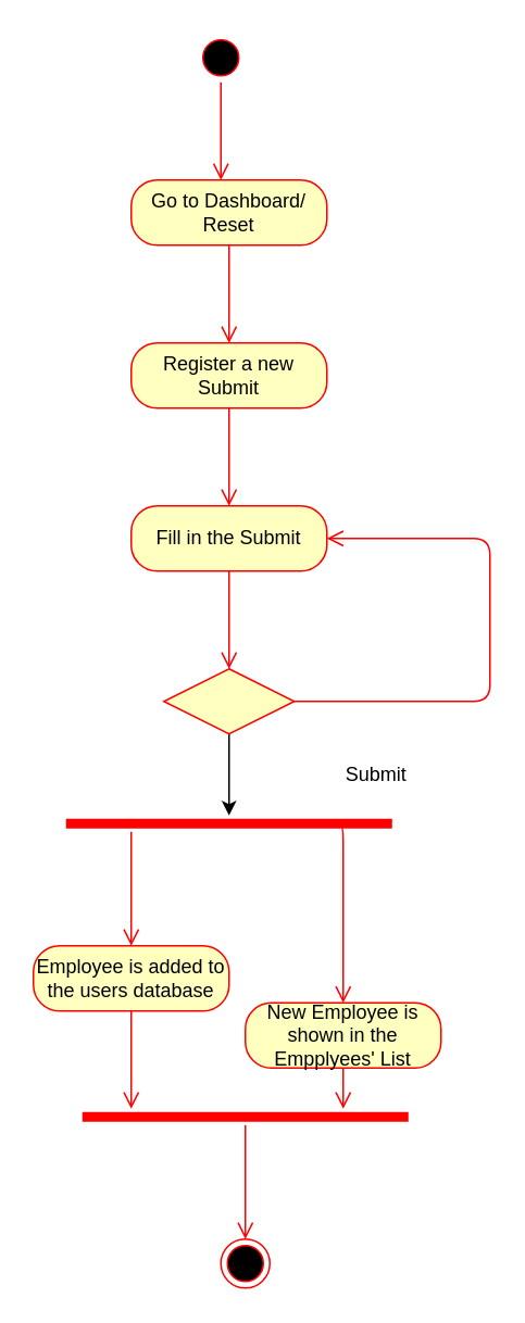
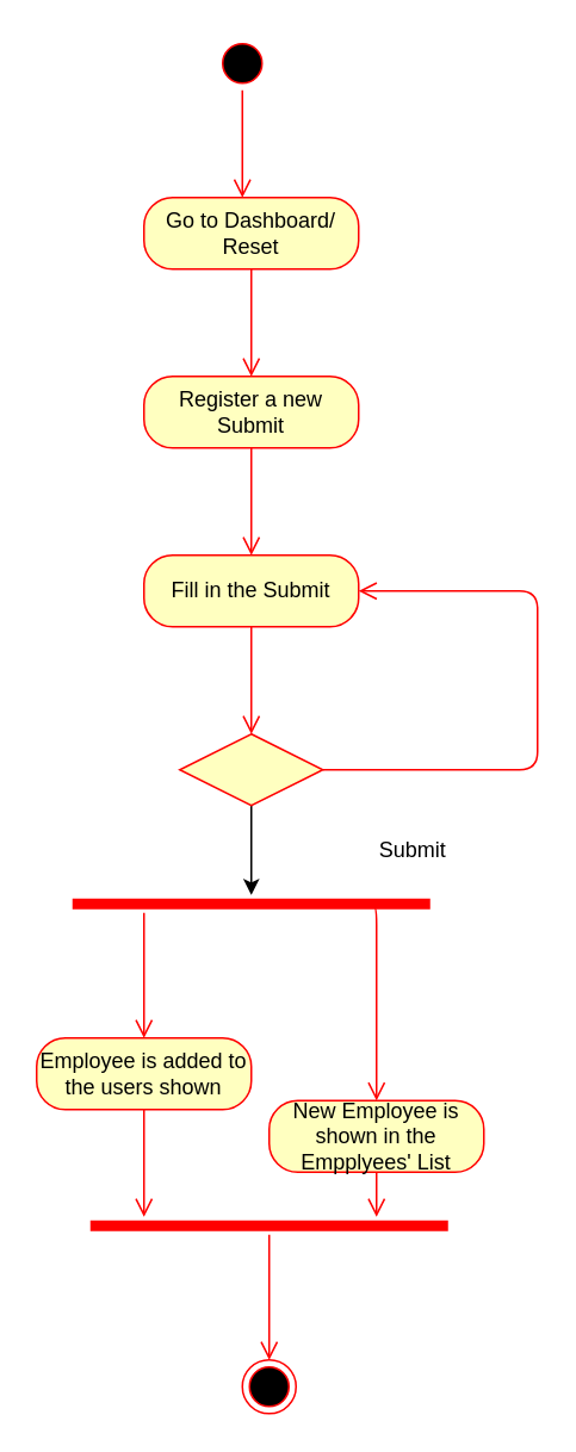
  <mxCell id="0" />
  <mxCell id="1" parent="0" />
  <mxCell id="2" value="" style="ellipse;html=1;shape=startState;fillColor=#000000;strokeColor=#ff0000;" vertex="1" parent="1"><mxGeometry x="120" y="20" width="30" height="30" as="geometry" /></mxCell>
  <mxCell id="3" value="" style="edgeStyle=orthogonalEdgeStyle;html=1;verticalAlign=bottom;endArrow=open;endSize=8;strokeColor=#ff0000;" edge="1" source="2" parent="1"><mxGeometry relative="1" as="geometry"><mxPoint x="135" y="110" as="targetPoint" /></mxGeometry></mxCell>
  <mxCell id="4" value="Go to Dashboard/ Reset" style="rounded=1;whiteSpace=wrap;html=1;arcSize=40;fontColor=#000000;fillColor=#ffffc0;strokeColor=#ff0000;" vertex="1" parent="1"><mxGeometry x="80" y="110" width="120" height="40" as="geometry" /></mxCell>
  <mxCell id="5" value="" style="edgeStyle=orthogonalEdgeStyle;html=1;verticalAlign=bottom;endArrow=open;endSize=8;strokeColor=#ff0000;" edge="1" source="4" parent="1"><mxGeometry relative="1" as="geometry"><mxPoint x="140" y="210" as="targetPoint" /></mxGeometry></mxCell>
  <mxCell id="6" value="Register a new Submit" style="rounded=1;whiteSpace=wrap;html=1;arcSize=40;fontColor=#000000;fillColor=#ffffc0;strokeColor=#ff0000;" vertex="1" parent="1"><mxGeometry x="80" y="210" width="120" height="40" as="geometry" /></mxCell>
  <mxCell id="7" value="" style="edgeStyle=orthogonalEdgeStyle;html=1;verticalAlign=bottom;endArrow=open;endSize=8;strokeColor=#ff0000;" edge="1" source="6" parent="1"><mxGeometry relative="1" as="geometry"><mxPoint x="140" y="310" as="targetPoint" /></mxGeometry></mxCell>
  <mxCell id="8" style="edgeStyle=orthogonalEdgeStyle;rounded=0;orthogonalLoop=1;jettySize=auto;html=1;exitX=0.5;exitY=0;exitDx=0;exitDy=0;" edge="1" parent="1" source="10"><mxGeometry relative="1" as="geometry"><mxPoint x="140" y="430" as="targetPoint" /></mxGeometry></mxCell>
  <mxCell id="9" style="edgeStyle=orthogonalEdgeStyle;rounded=0;orthogonalLoop=1;jettySize=auto;html=1;" edge="1" parent="1" source="10"><mxGeometry relative="1" as="geometry"><mxPoint x="140" y="500" as="targetPoint" /></mxGeometry></mxCell>
  <mxCell id="10" value="" style="rhombus;whiteSpace=wrap;html=1;fillColor=#ffffc0;strokeColor=#ff0000;" vertex="1" parent="1"><mxGeometry x="100" y="410" width="80" height="40" as="geometry" /></mxCell>
  <mxCell id="11" value="" style="edgeStyle=orthogonalEdgeStyle;html=1;align=left;verticalAlign=bottom;endArrow=open;endSize=8;strokeColor=#ff0000;entryX=1;entryY=0.5;entryDx=0;entryDy=0;" edge="1" source="10" parent="1" target="12"><mxGeometry x="-1" relative="1" as="geometry"><mxPoint x="210" y="330" as="targetPoint" /><Array as="points"><mxPoint x="300" y="430" /><mxPoint x="300" y="330" /></Array></mxGeometry></mxCell>
  <mxCell id="12" value="Fill in the Submit" style="rounded=1;whiteSpace=wrap;html=1;arcSize=40;fontColor=#000000;fillColor=#ffffc0;strokeColor=#ff0000;" vertex="1" parent="1"><mxGeometry x="80" y="310" width="120" height="40" as="geometry" /></mxCell>
  <mxCell id="13" value="" style="edgeStyle=orthogonalEdgeStyle;html=1;verticalAlign=bottom;endArrow=open;endSize=8;strokeColor=#ff0000;" edge="1" source="12" parent="1"><mxGeometry relative="1" as="geometry"><mxPoint x="140" y="410" as="targetPoint" /></mxGeometry></mxCell>
  <mxCell id="14" value="Submit" style="text;html=1;align=center;verticalAlign=middle;resizable=0;points=[];autosize=1;" vertex="1" parent="1"><mxGeometry x="205" y="465" width="50" height="20" as="geometry" /></mxCell>
  <mxCell id="15" value="" style="shape=line;html=1;strokeWidth=6;strokeColor=#ff0000;" vertex="1" parent="1"><mxGeometry x="40" y="500" width="200" height="10" as="geometry" /></mxCell>
  <mxCell id="16" value="" style="edgeStyle=orthogonalEdgeStyle;html=1;verticalAlign=bottom;endArrow=open;endSize=8;strokeColor=#ff0000;" edge="1" source="15" parent="1"><mxGeometry relative="1" as="geometry"><mxPoint x="80" y="580" as="targetPoint" /><Array as="points"><mxPoint x="80" y="580" /></Array></mxGeometry></mxCell>
  <mxCell id="17" value="" style="edgeStyle=orthogonalEdgeStyle;html=1;verticalAlign=bottom;endArrow=open;endSize=8;strokeColor=#ff0000;entryX=0.5;entryY=0;entryDx=0;entryDy=0;exitX=0.837;exitY=0.667;exitDx=0;exitDy=0;exitPerimeter=0;" edge="1" parent="1" source="15" target="20"><mxGeometry relative="1" as="geometry"><mxPoint x="200" y="580" as="targetPoint" /><mxPoint x="210" y="520" as="sourcePoint" /><Array as="points"><mxPoint x="210" y="507" /></Array></mxGeometry></mxCell>
- <mxCell id="18" value="Employee is added to the users database" style="rounded=1;whiteSpace=wrap;html=1;arcSize=40;fontColor=#000000;fillColor=#ffffc0;strokeColor=#ff0000;" vertex="1" parent="1"><mxGeometry x="20" y="580" width="120" height="40" as="geometry" /></mxCell>
+ <mxCell id="18" value="Employee is added to the users shown" style="rounded=1;whiteSpace=wrap;html=1;arcSize=40;fontColor=#000000;fillColor=#ffffc0;strokeColor=#ff0000;" vertex="1" parent="1"><mxGeometry x="20" y="580" width="120" height="40" as="geometry" /></mxCell>
  <mxCell id="19" value="" style="edgeStyle=orthogonalEdgeStyle;html=1;verticalAlign=bottom;endArrow=open;endSize=8;strokeColor=#ff0000;" edge="1" source="18" parent="1"><mxGeometry relative="1" as="geometry"><mxPoint x="80" y="680" as="targetPoint" /></mxGeometry></mxCell>
  <mxCell id="20" value="New Employee is shown in the Empplyees' List" style="rounded=1;whiteSpace=wrap;html=1;arcSize=40;fontColor=#000000;fillColor=#ffffc0;strokeColor=#ff0000;" vertex="1" parent="1"><mxGeometry x="150" y="615" width="120" height="40" as="geometry" /></mxCell>
  <mxCell id="21" value="" style="edgeStyle=orthogonalEdgeStyle;html=1;verticalAlign=bottom;endArrow=open;endSize=8;strokeColor=#ff0000;" edge="1" source="20" parent="1"><mxGeometry relative="1" as="geometry"><mxPoint x="210" y="680" as="targetPoint" /><Array as="points"><mxPoint x="210" y="620" /><mxPoint x="210" y="620" /></Array></mxGeometry></mxCell>
  <mxCell id="22" value="" style="shape=line;html=1;strokeWidth=6;strokeColor=#ff0000;" vertex="1" parent="1"><mxGeometry x="50" y="680" width="200" height="10" as="geometry" /></mxCell>
  <mxCell id="23" value="" style="edgeStyle=orthogonalEdgeStyle;html=1;verticalAlign=bottom;endArrow=open;endSize=8;strokeColor=#ff0000;" edge="1" source="22" parent="1"><mxGeometry relative="1" as="geometry"><mxPoint x="150" y="760" as="targetPoint" /></mxGeometry></mxCell>
  <mxCell id="24" value="" style="ellipse;html=1;shape=endState;fillColor=#000000;strokeColor=#ff0000;" vertex="1" parent="1"><mxGeometry x="135" y="760" width="30" height="30" as="geometry" /></mxCell>
